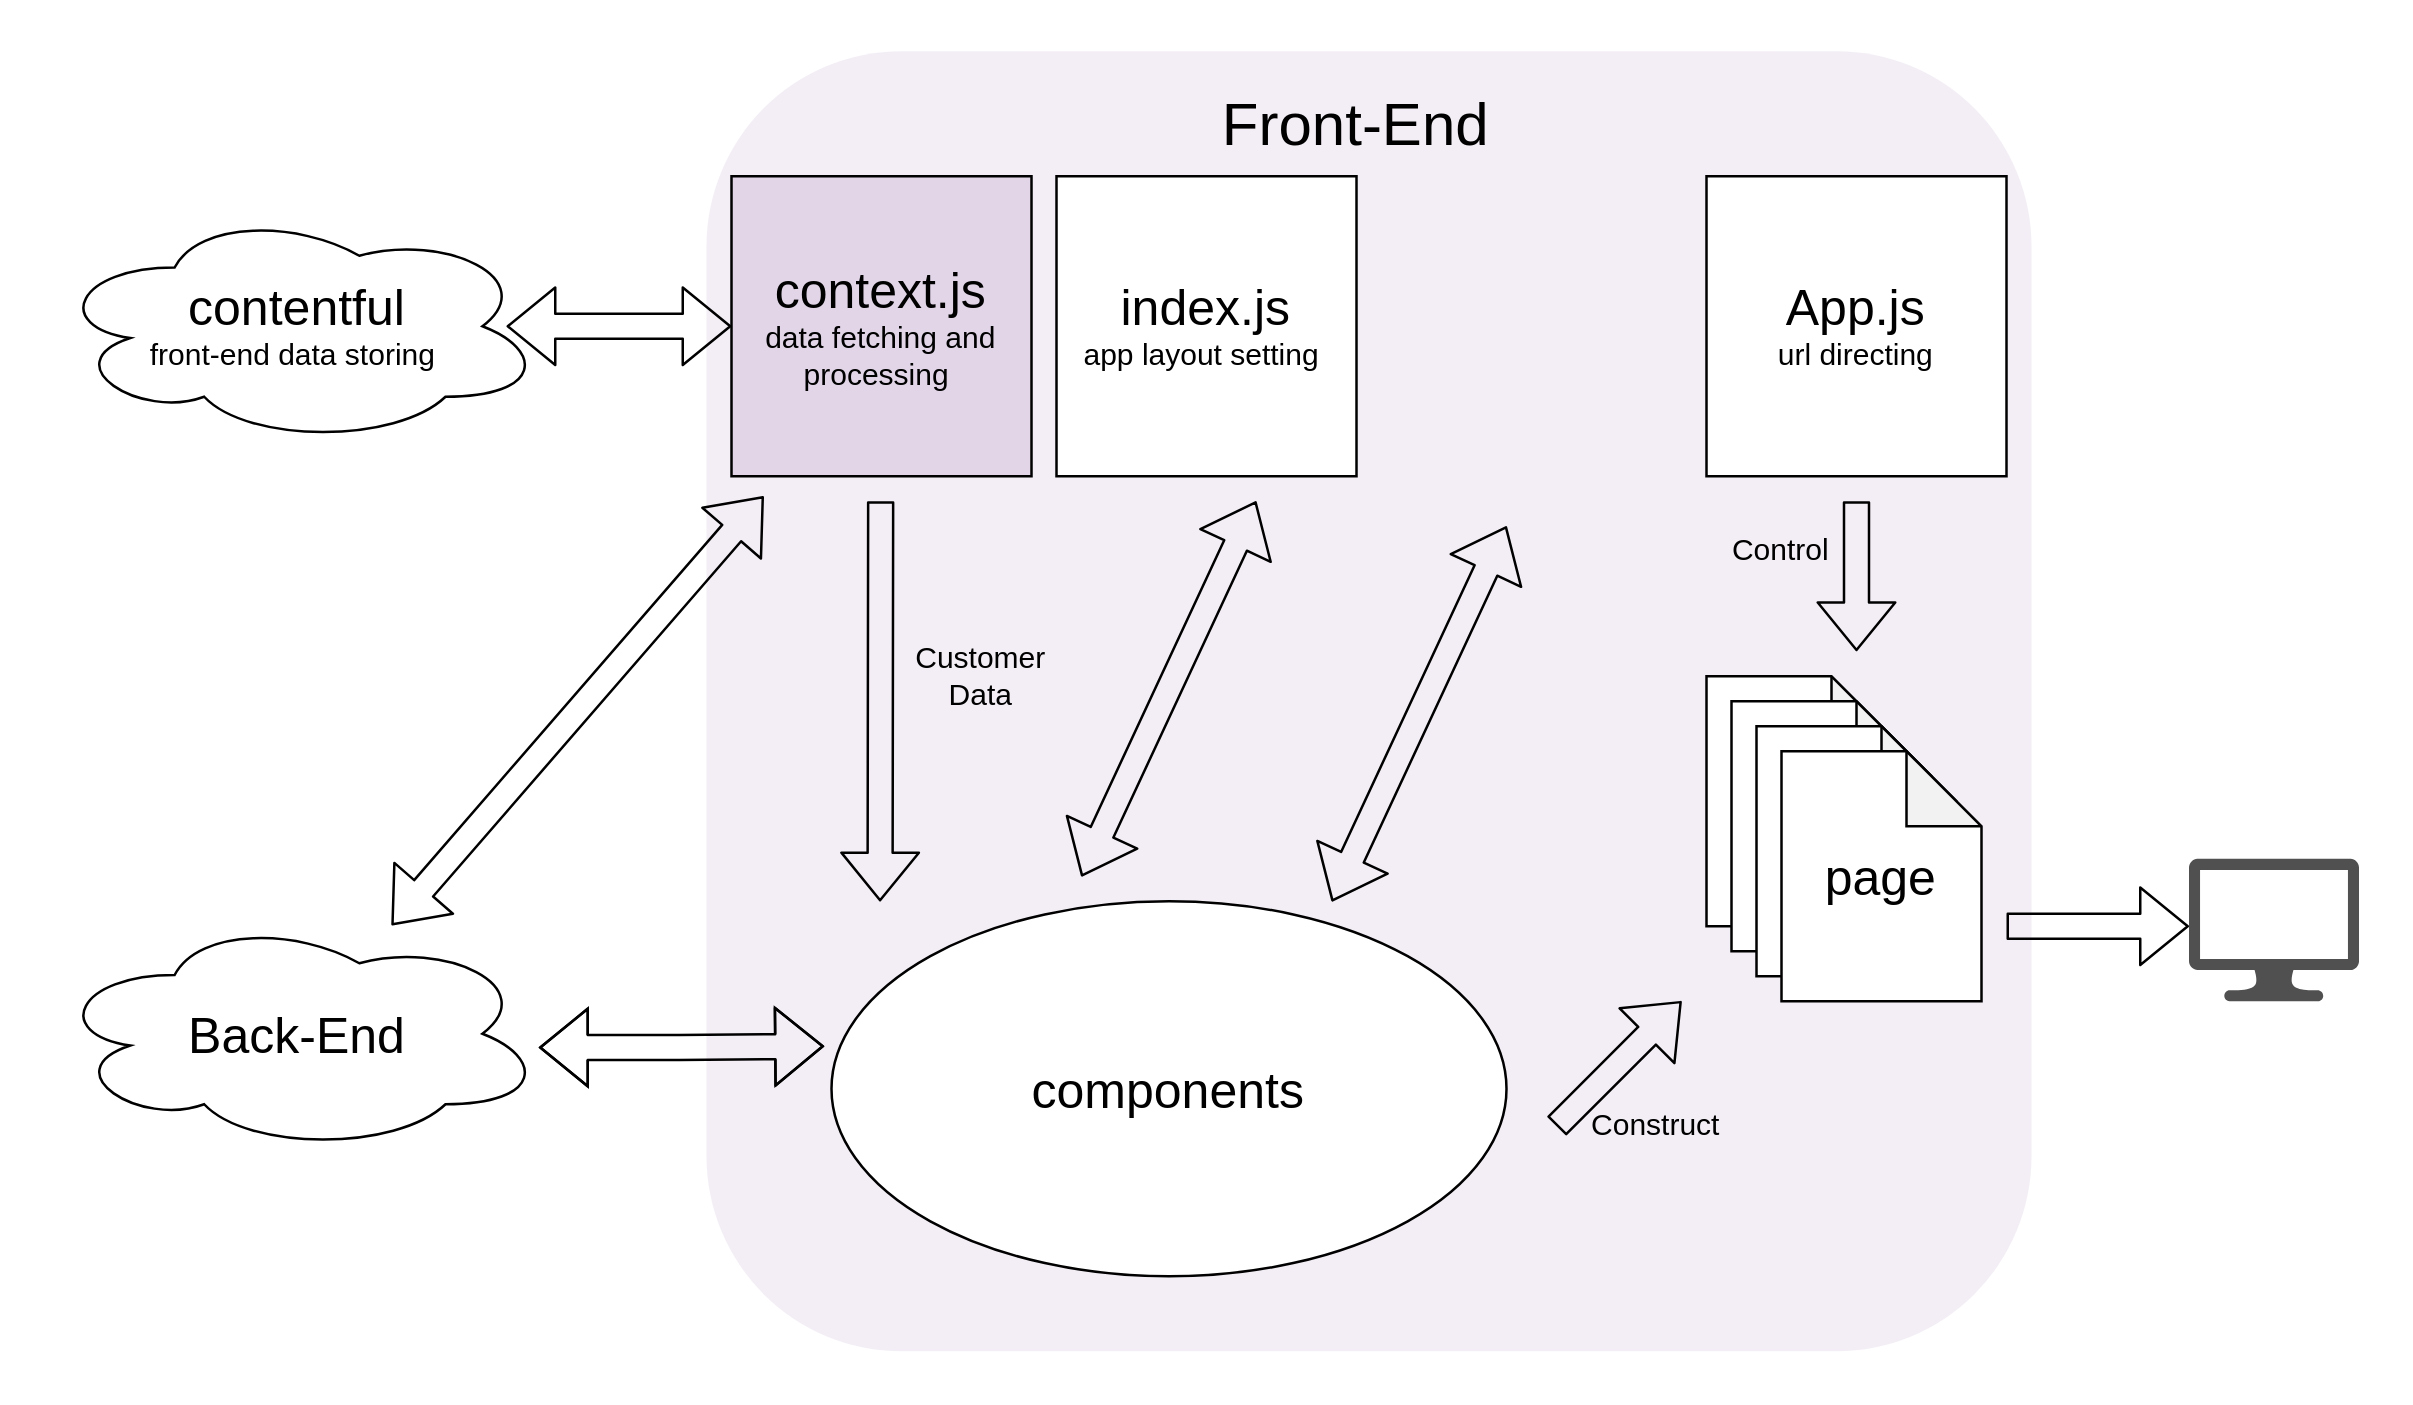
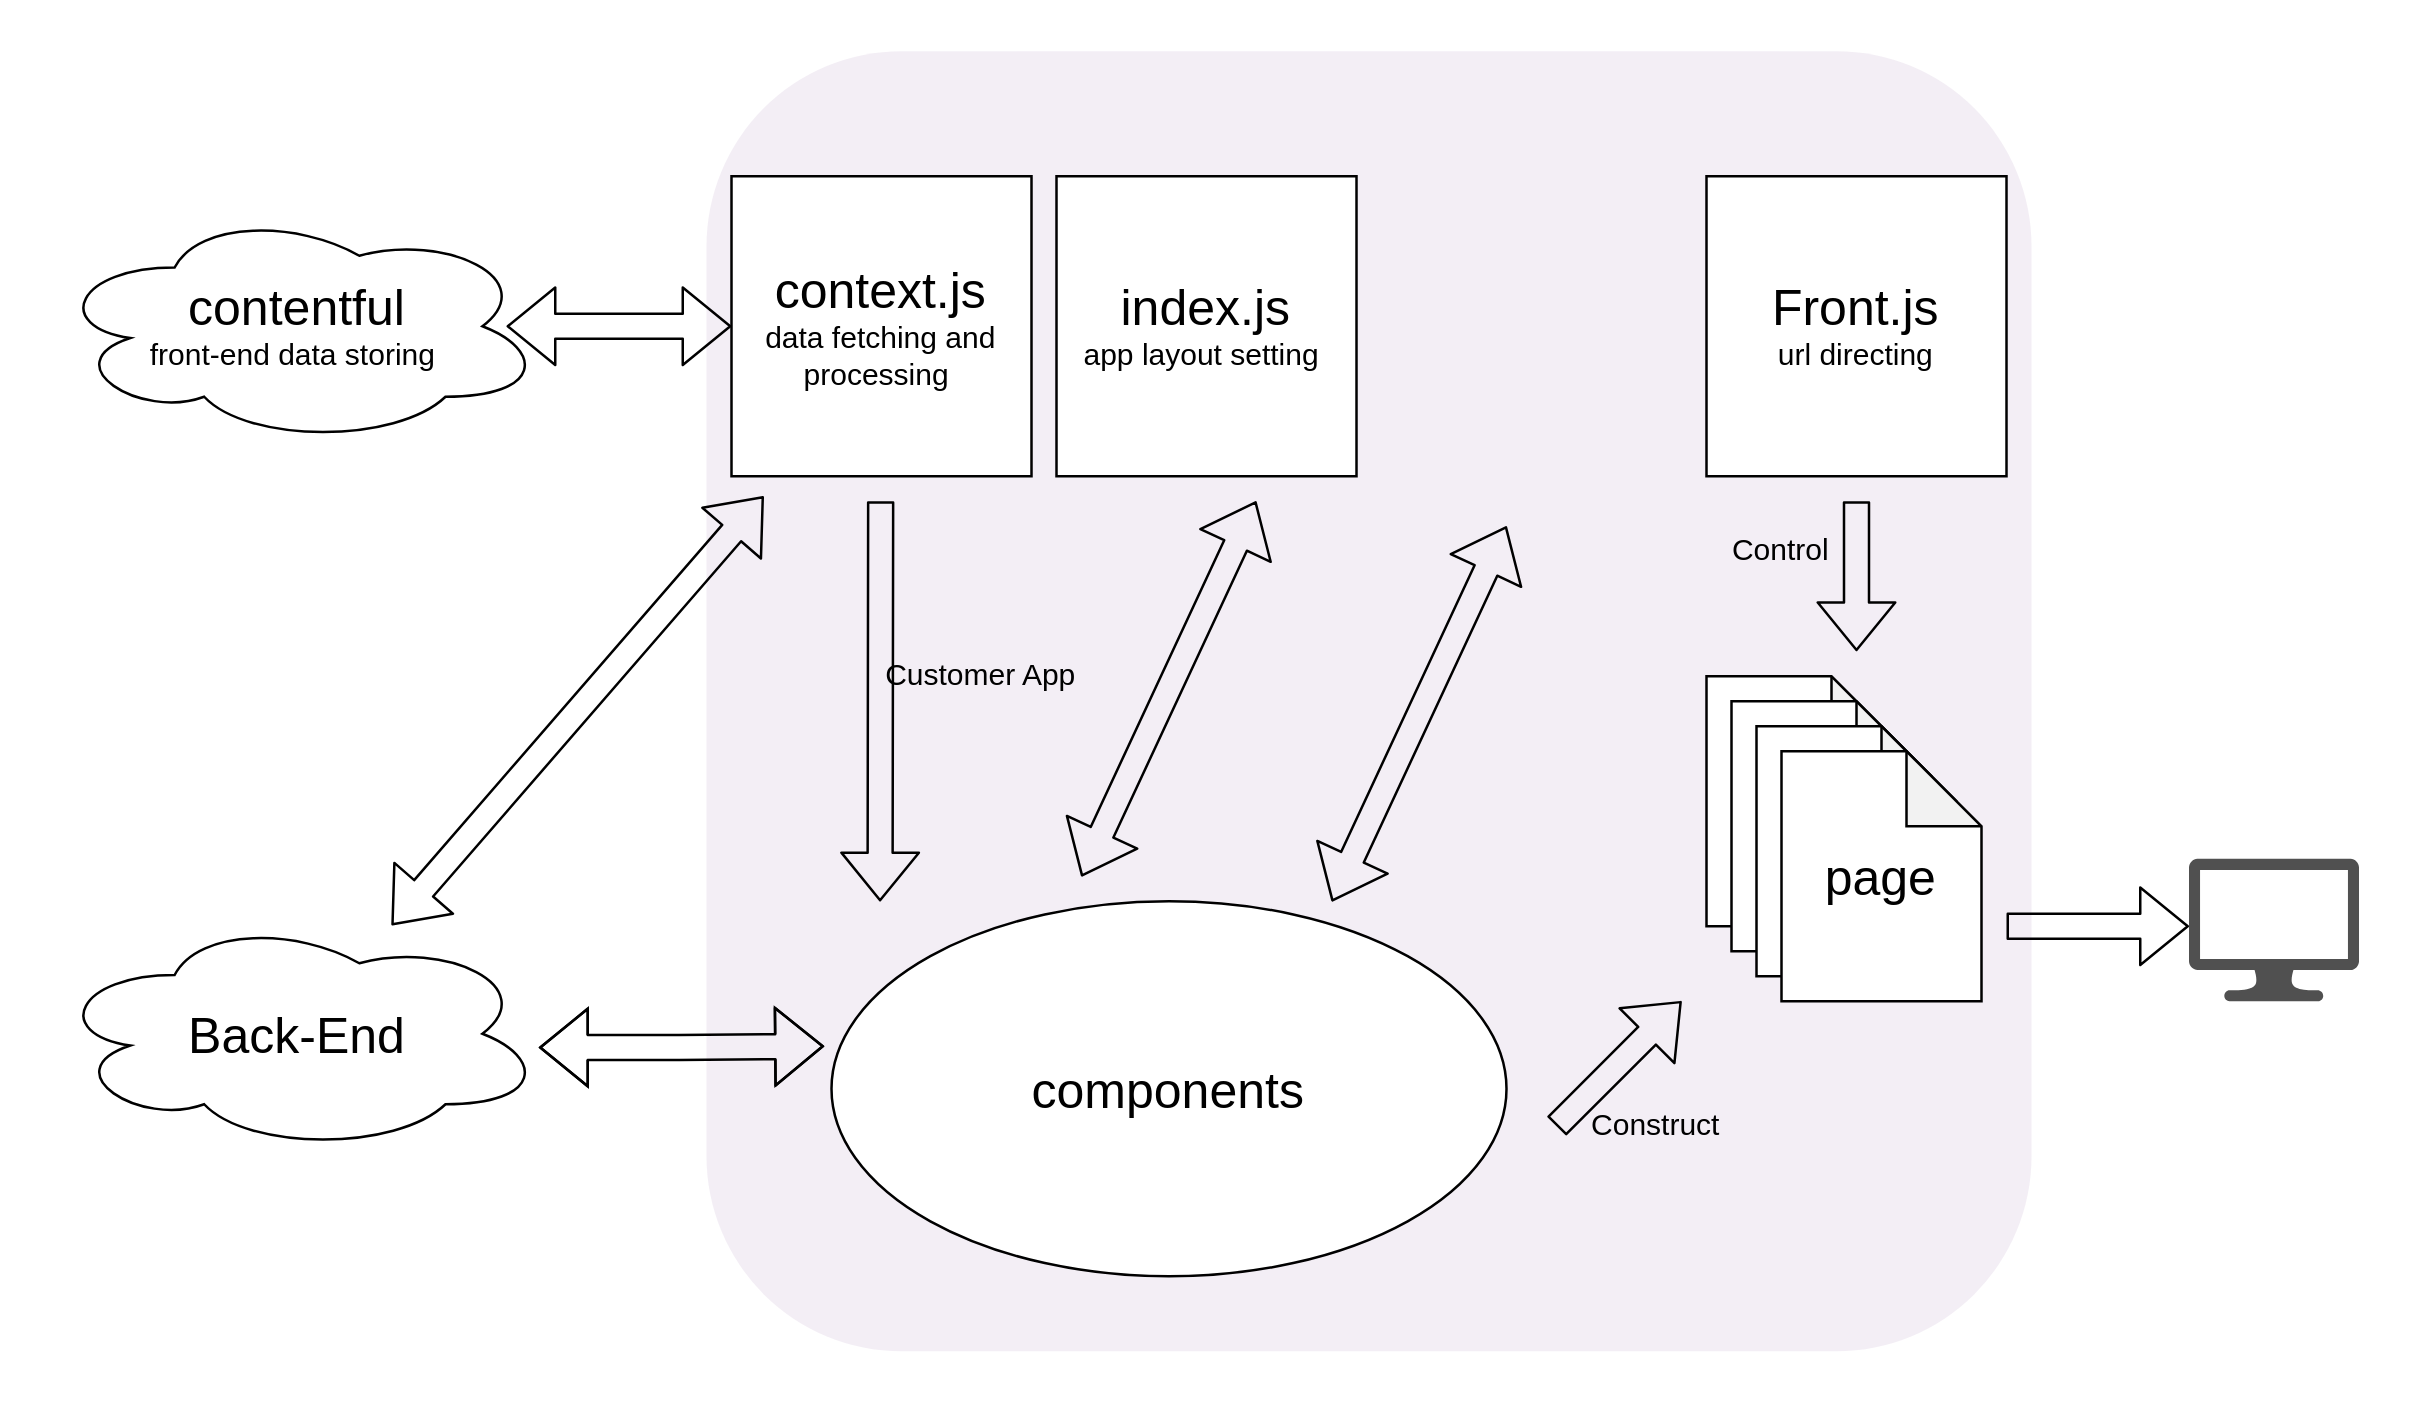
  <mxCell id="0" />
  <mxCell id="1" parent="0" />
  <mxCell id="2" value="" style="rounded=1;whiteSpace=wrap;html=1;dashed=1;dashPattern=1 2;labelBackgroundColor=none;labelBorderColor=none;shadow=0;comic=0;glass=0;strokeColor=none;perimeterSpacing=0;opacity=40;fillColor=#e1d5e7;" vertex="1" parent="1"><mxGeometry x="282" y="20" width="530" height="520" as="geometry" /></mxCell>
- <mxCell id="3" value="&lt;font style=&quot;font-size: 20px&quot;&gt;context.js&lt;/font&gt;&lt;br&gt;data fetching and processing&amp;nbsp;" style="whiteSpace=wrap;html=1;aspect=fixed;fillColor=#e1d5e7;" vertex="1" parent="1"><mxGeometry x="292" y="70" width="120" height="120" as="geometry" /></mxCell>
- <mxCell id="4" value="&lt;font style=&quot;font-size: 20px&quot;&gt;App.js&lt;/font&gt;&lt;br&gt;url directing" style="whiteSpace=wrap;html=1;aspect=fixed;" vertex="1" parent="1"><mxGeometry x="682" y="70" width="120" height="120" as="geometry" /></mxCell>
+ <mxCell id="3" value="&lt;font style=&quot;font-size: 20px&quot;&gt;context.js&lt;/font&gt;&lt;br&gt;data fetching and processing&amp;nbsp;" style="whiteSpace=wrap;html=1;aspect=fixed;" vertex="1" parent="1"><mxGeometry x="292" y="70" width="120" height="120" as="geometry" /></mxCell>
+ <mxCell id="4" value="&lt;font style=&quot;font-size: 20px&quot;&gt;Front.js&lt;/font&gt;&lt;br&gt;url directing" style="whiteSpace=wrap;html=1;aspect=fixed;" vertex="1" parent="1"><mxGeometry x="682" y="70" width="120" height="120" as="geometry" /></mxCell>
  <mxCell id="5" value="&lt;font style=&quot;font-size: 20px&quot;&gt;page&lt;/font&gt;" style="shape=note;whiteSpace=wrap;html=1;backgroundOutline=1;darkOpacity=0.05;" vertex="1" parent="1"><mxGeometry x="682" y="270" width="80" height="100" as="geometry" /></mxCell>
  <mxCell id="6" value="&lt;font style=&quot;font-size: 20px&quot;&gt;index.js&lt;/font&gt;&lt;br&gt;app layout setting&amp;nbsp;" style="whiteSpace=wrap;html=1;aspect=fixed;" vertex="1" parent="1"><mxGeometry x="422" y="70" width="120" height="120" as="geometry" /></mxCell>
  <mxCell id="7" value="" style="shape=flexArrow;endArrow=classic;startArrow=classic;html=1;exitX=1;exitY=0.5;exitDx=0;exitDy=0;entryX=0;entryY=0.5;entryDx=0;entryDy=0;" edge="1" parent="1" target="3"><mxGeometry width="50" height="50" relative="1" as="geometry"><mxPoint x="202" y="130" as="sourcePoint" /><mxPoint x="472" y="300" as="targetPoint" /><Array as="points" /></mxGeometry></mxCell>
- <mxCell id="8" value="&lt;font style=&quot;font-size: 24px&quot;&gt;Front-End&lt;/font&gt;" style="text;html=1;strokeColor=none;fillColor=none;align=center;verticalAlign=middle;whiteSpace=wrap;rounded=0;" vertex="1" parent="1"><mxGeometry x="482" y="40" width="120" height="20" as="geometry" /></mxCell>
  <mxCell id="9" value="&lt;font style=&quot;font-size: 20px&quot;&gt;components&lt;/font&gt;" style="ellipse;whiteSpace=wrap;html=1;" vertex="1" parent="1"><mxGeometry x="332" y="360" width="270" height="150" as="geometry" /></mxCell>
  <mxCell id="10" value="&lt;font style=&quot;font-size: 20px&quot;&gt;page&lt;/font&gt;" style="shape=note;whiteSpace=wrap;html=1;backgroundOutline=1;darkOpacity=0.05;" vertex="1" parent="1"><mxGeometry x="692" y="280" width="80" height="100" as="geometry" /></mxCell>
  <mxCell id="11" value="&lt;font style=&quot;font-size: 20px&quot;&gt;page&lt;/font&gt;" style="shape=note;whiteSpace=wrap;html=1;backgroundOutline=1;darkOpacity=0.05;" vertex="1" parent="1"><mxGeometry x="702" y="290" width="80" height="100" as="geometry" /></mxCell>
  <mxCell id="12" value="&lt;font style=&quot;font-size: 20px&quot;&gt;page&lt;/font&gt;" style="shape=note;whiteSpace=wrap;html=1;backgroundOutline=1;darkOpacity=0.05;" vertex="1" parent="1"><mxGeometry x="712" y="300" width="80" height="100" as="geometry" /></mxCell>
  <mxCell id="13" value="" style="shape=flexArrow;endArrow=classic;html=1;exitX=0.5;exitY=1;exitDx=0;exitDy=0;" edge="1" parent="1"><mxGeometry width="50" height="50" relative="1" as="geometry"><mxPoint x="742" y="200" as="sourcePoint" /><mxPoint x="742" y="260" as="targetPoint" /><Array as="points" /></mxGeometry></mxCell>
  <mxCell id="14" value="" style="shape=flexArrow;endArrow=classic;html=1;exitX=0.5;exitY=1;exitDx=0;exitDy=0;entryX=0.131;entryY=0.654;entryDx=0;entryDy=0;entryPerimeter=0;" edge="1" parent="1" target="2"><mxGeometry width="50" height="50" relative="1" as="geometry"><mxPoint x="351.66" y="200" as="sourcePoint" /><mxPoint x="351.66" y="260" as="targetPoint" /><Array as="points" /></mxGeometry></mxCell>
- <mxCell id="15" value="Customer Data" style="text;html=1;strokeColor=none;fillColor=none;align=center;verticalAlign=middle;whiteSpace=wrap;rounded=0;" vertex="1" parent="1"><mxGeometry x="352" y="260" width="80" height="20" as="geometry" /></mxCell>
+ <mxCell id="15" value="Customer App" style="text;html=1;strokeColor=none;fillColor=none;align=center;verticalAlign=middle;whiteSpace=wrap;rounded=0;" vertex="1" parent="1"><mxGeometry x="352" y="260" width="80" height="20" as="geometry" /></mxCell>
  <mxCell id="16" value="Control" style="text;html=1;strokeColor=none;fillColor=none;align=center;verticalAlign=middle;whiteSpace=wrap;rounded=0;" vertex="1" parent="1"><mxGeometry x="692" y="210" width="40" height="20" as="geometry" /></mxCell>
  <mxCell id="17" value="" style="shape=flexArrow;endArrow=classic;startArrow=classic;html=1;exitX=0.472;exitY=0.654;exitDx=0;exitDy=0;exitPerimeter=0;" edge="1" parent="1" source="2"><mxGeometry width="50" height="50" relative="1" as="geometry"><mxPoint x="552" y="260" as="sourcePoint" /><mxPoint x="602" y="210" as="targetPoint" /></mxGeometry></mxCell>
  <mxCell id="18" value="" style="shape=flexArrow;endArrow=classic;startArrow=classic;html=1;exitX=0.472;exitY=0.654;exitDx=0;exitDy=0;exitPerimeter=0;" edge="1" parent="1"><mxGeometry width="50" height="50" relative="1" as="geometry"><mxPoint x="432" y="350.08" as="sourcePoint" /><mxPoint x="501.84" y="200" as="targetPoint" /></mxGeometry></mxCell>
  <mxCell id="19" value="" style="shape=flexArrow;endArrow=classic;html=1;" edge="1" parent="1"><mxGeometry width="50" height="50" relative="1" as="geometry"><mxPoint x="622" y="450" as="sourcePoint" /><mxPoint x="672" y="400" as="targetPoint" /></mxGeometry></mxCell>
  <mxCell id="20" value="Construct" style="text;html=1;strokeColor=none;fillColor=none;align=center;verticalAlign=middle;whiteSpace=wrap;rounded=0;" vertex="1" parent="1"><mxGeometry x="642" y="440" width="40" height="20" as="geometry" /></mxCell>
  <mxCell id="21" value="" style="shape=flexArrow;endArrow=classic;html=1;" edge="1" parent="1"><mxGeometry width="50" height="50" relative="1" as="geometry"><mxPoint x="802" y="370" as="sourcePoint" /><mxPoint x="875" y="370" as="targetPoint" /></mxGeometry></mxCell>
  <mxCell id="22" value="" style="pointerEvents=1;shadow=0;dashed=0;html=1;strokeColor=none;fillColor=#505050;labelPosition=center;verticalLabelPosition=bottom;verticalAlign=top;outlineConnect=0;align=center;shape=mxgraph.office.devices.lcd_monitor;" vertex="1" parent="1"><mxGeometry x="875" y="343" width="68" height="57" as="geometry" /></mxCell>
  <mxCell id="23" value="&lt;font style=&quot;white-space: normal ; font-size: 20px&quot;&gt;contentful&lt;/font&gt;&lt;br style=&quot;white-space: normal&quot;&gt;&lt;span style=&quot;white-space: normal&quot;&gt;front-end data storing&amp;nbsp;&lt;/span&gt;" style="ellipse;shape=cloud;whiteSpace=wrap;html=1;" vertex="1" parent="1"><mxGeometry x="20" y="83" width="197" height="94" as="geometry" /></mxCell>
  <mxCell id="24" value="&lt;span style=&quot;font-size: 20px&quot;&gt;Back-End&lt;/span&gt;" style="ellipse;shape=cloud;whiteSpace=wrap;html=1;" vertex="1" parent="1"><mxGeometry x="20" y="366" width="197" height="94" as="geometry" /></mxCell>
  <mxCell id="25" value="" style="shape=flexArrow;endArrow=classic;startArrow=classic;html=1;" edge="1" parent="1" source="24"><mxGeometry width="50" height="50" relative="1" as="geometry"><mxPoint x="235" y="348.08" as="sourcePoint" /><mxPoint x="304.84" y="198" as="targetPoint" /></mxGeometry></mxCell>
  <mxCell id="26" value="" style="shape=flexArrow;endArrow=classic;startArrow=classic;html=1;entryX=0;entryY=0.5;entryDx=0;entryDy=0;" edge="1" parent="1"><mxGeometry width="50" height="50" relative="1" as="geometry"><mxPoint x="215" y="418.5" as="sourcePoint" /><mxPoint x="329" y="418" as="targetPoint" /><Array as="points"><mxPoint x="271" y="418.5" /></Array></mxGeometry></mxCell>
